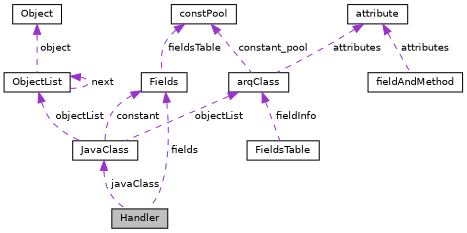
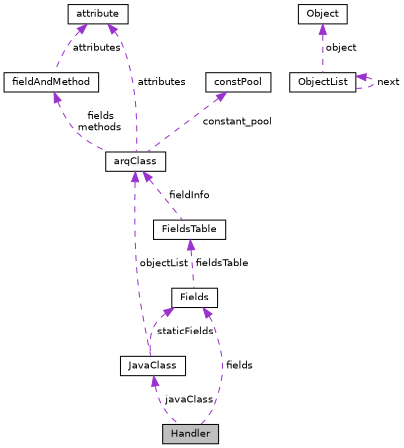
  digraph {
    node [color=black fillcolor=white fontname=Helvetica fontsize=10 shape=record style=filled]
    edge [color=darkorchid3 dir=back fontname=Helvetica fontsize=10 labelfontname=Helvetica labelfontsize=10 style=dashed]
    n1 [fillcolor=grey75 fontcolor=black height=0.2 label=Handler width=0.4]
    n2 [height=0.2 label=Object width=0.4]
    n3 [height=0.2 label=ObjectList width=0.4]
    n4 [height=0.2 label=JavaClass width=0.4]
    n5 [height=0.2 label=Fields width=0.4]
    n6 [height=0.2 label=FieldsTable width=0.4]
    n7 [height=0.2 label=fieldAndMethod width=0.4]
    n8 [height=0.2 label=arqClass width=0.4]
    n9 [height=0.2 label=attribute width=0.4]
    n10 [height=0.2 label=constPool width=0.4]
    n2 -> n3 [label=" object"]
    n3 -> n3 [label=" next"]
-   n3 -> n4 [label=" objectList"]
    n4 -> n1 [label=" javaClass"]
    n5 -> n1 [label=" fields"]
-   n5 -> n4 [label=" constant"]
-   n10 -> n5 [label=" fieldsTable"]
+   n5 -> n4 [label=" staticFields"]
+   n6 -> n5 [label=" fieldsTable"]
+   n7 -> n8 [label=" fields\nmethods"]
    n8 -> n4 [label=" objectList"]
    n8 -> n6 [label=" fieldInfo"]
    n9 -> n7 [label=" attributes"]
    n9 -> n8 [label=" attributes"]
    n10 -> n8 [label=" constant_pool"]
  }
